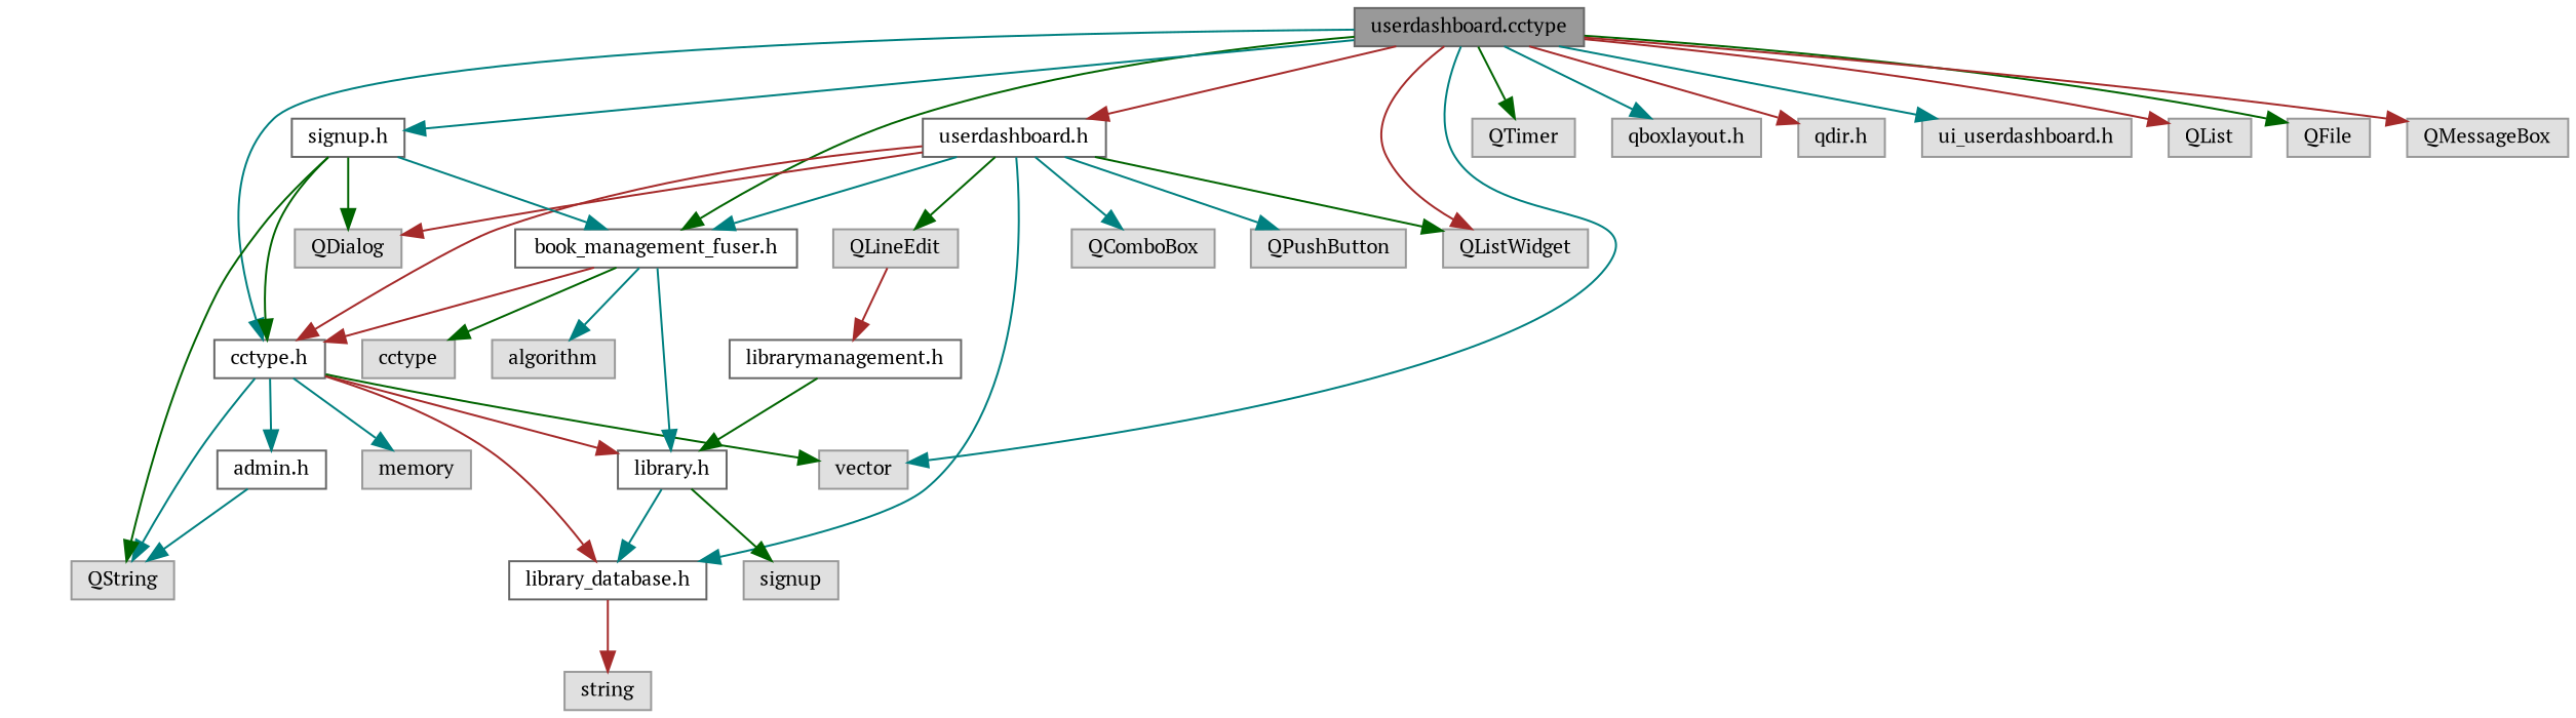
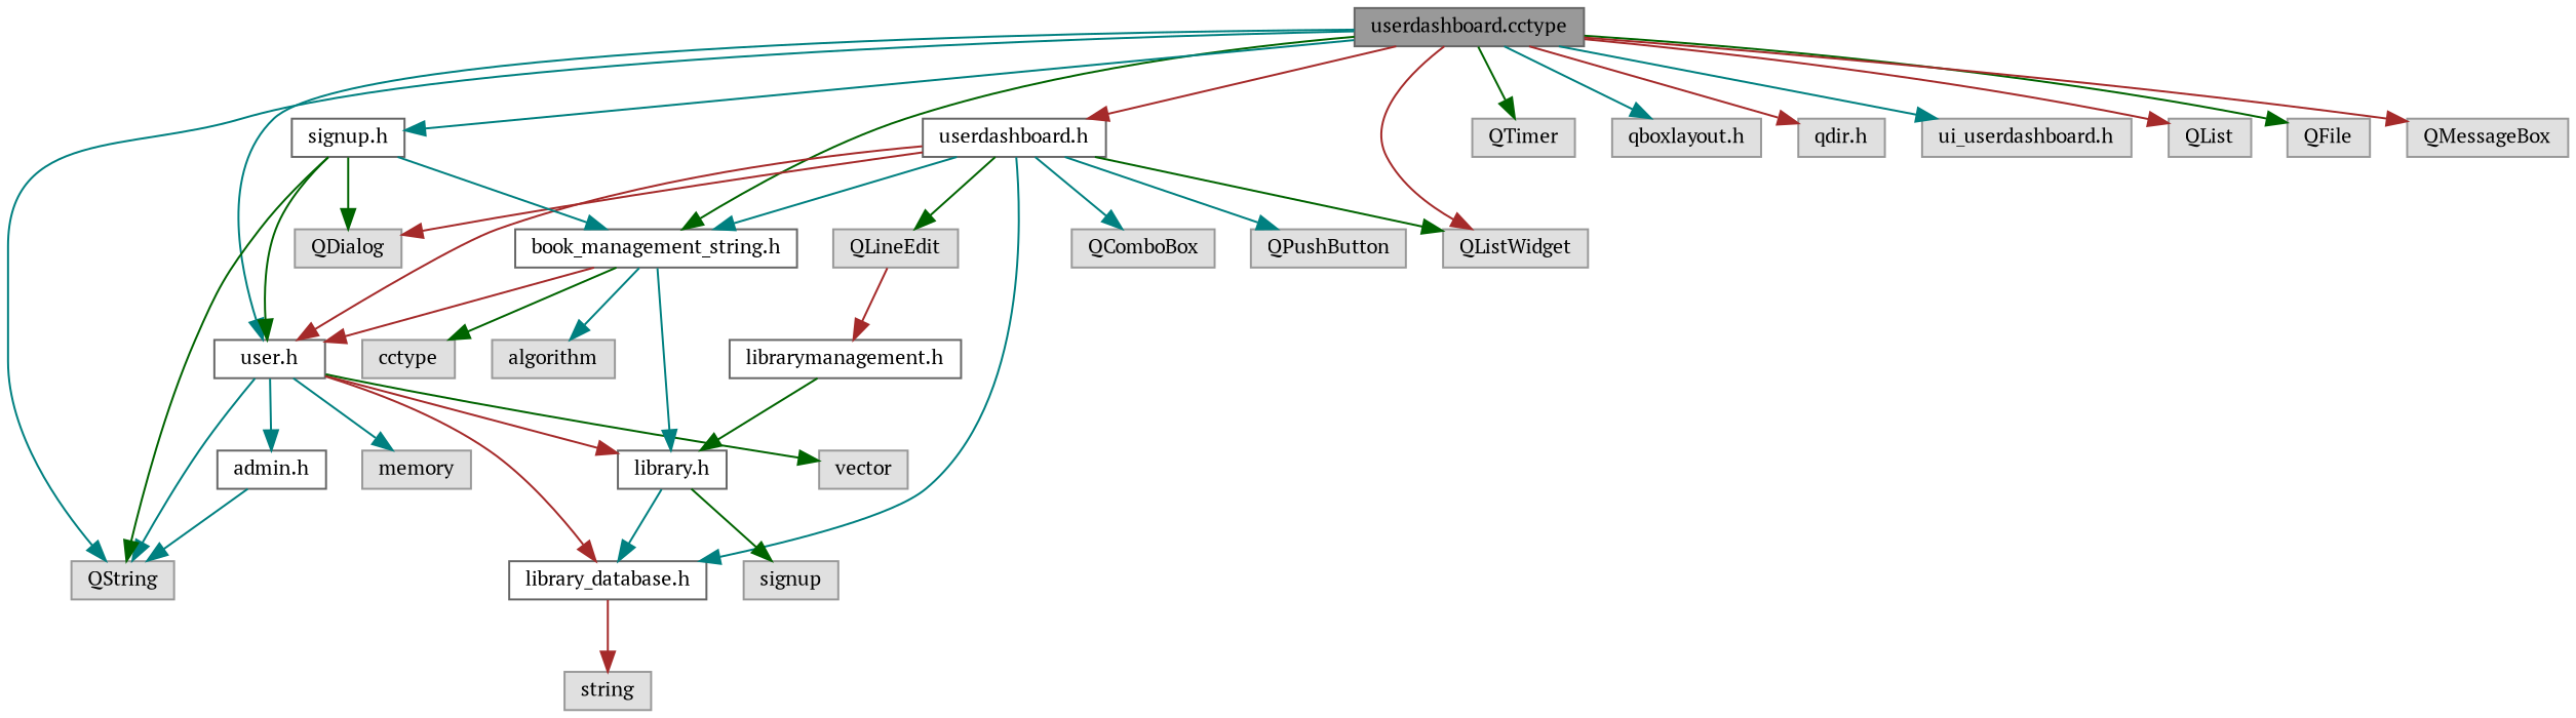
  digraph {
    fontname="PT Serif"
    node [color=grey60 fillcolor="#E0E0E0" fontname="PT Serif" fontsize=10 shape=box style=filled]
    edge [color=teal fontname="PT Serif" fontsize=10 labelfontname=Helvetica labelfontsize=10 style=solid]
    n1 [color=gray40 fillcolor=grey60 fontcolor=black height=0.2 label="userdashboard.cctype" width=0.4]
    n2 [color=grey40 fillcolor=white height=0.2 label="userdashboard.h" width=0.4]
-   n3 [color=grey40 fillcolor=white height=0.2 label="cctype.h" width=0.4]
+   n3 [color=grey40 fillcolor=white height=0.2 label="user.h" width=0.4]
    n4 [height=0.2 label=QString width=0.4]
    n5 [height=0.2 label=QListWidget width=0.4]
    n6 [height=0.2 label=QTimer width=0.4]
-   n7 [color=grey40 fillcolor=white height=0.2 label="book_management_fuser.h" width=0.4]
+   n7 [color=grey40 fillcolor=white height=0.2 label="book_management_string.h" width=0.4]
    n8 [height=0.2 label="qboxlayout.h" width=0.4]
    n9 [height=0.2 label="qdir.h" width=0.4]
    n10 [color=grey40 fillcolor=white height=0.2 label="signup.h" width=0.4]
    n11 [height=0.2 label="ui_userdashboard.h" width=0.4]
    n12 [height=0.2 label=QList width=0.4]
    n13 [height=0.2 label=QFile width=0.4]
    n14 [height=0.2 label=QMessageBox width=0.4]
    n15 [color=grey40 fillcolor=white height=0.2 label="library_database.h" width=0.4]
    n16 [height=0.2 label=QDialog width=0.4]
    n17 [height=0.2 label=QLineEdit width=0.4]
    n18 [height=0.2 label=QComboBox width=0.4]
    n19 [height=0.2 label=QPushButton width=0.4]
    n20 [color=grey40 fillcolor=white height=0.2 label="library.h" width=0.4]
    n21 [height=0.2 label=memory width=0.4]
    n22 [height=0.2 label=vector width=0.4]
    n23 [color=grey40 fillcolor=white height=0.2 label="admin.h" width=0.4]
    n24 [height=0.2 label=algorithm width=0.4]
    n25 [height=0.2 label=cctype width=0.4]
    n26 [height=0.2 label=string width=0.4]
    n27 [color=grey40 fillcolor=white height=0.2 label="librarymanagement.h" width=0.4]
    n28 [height=0.2 label=signup width=0.4]
    n1 -> n2 [color=brown]
    n1 -> n3
-   n1 -> n22
+   n1 -> n4
    n1 -> n5 [color=brown]
    n1 -> n6 [color=darkgreen]
    n1 -> n7 [color=darkgreen]
    n1 -> n8
    n1 -> n9 [color=brown]
    n1 -> n10
    n1 -> n11
    n1 -> n12 [color=brown]
    n1 -> n13 [color=darkgreen]
    n1 -> n14 [color=brown]
    n2 -> n3 [color=brown]
    n2 -> n5 [color=darkgreen]
    n2 -> n7
    n2 -> n15
    n2 -> n16 [color=brown]
    n2 -> n17 [color=darkgreen]
    n2 -> n18
    n2 -> n19
    n3 -> n4
    n3 -> n15 [color=brown]
    n3 -> n20 [color=brown]
    n3 -> n21
    n3 -> n22 [color=darkgreen]
    n3 -> n23
    n7 -> n3 [color=brown]
    n7 -> n20
    n7 -> n24
    n7 -> n25 [color=darkgreen]
    n10 -> n3 [color=darkgreen]
    n10 -> n4 [color=darkgreen]
    n10 -> n7
    n10 -> n16 [color=darkgreen]
    n15 -> n26 [color=brown]
    n17 -> n27 [color=brown]
    n20 -> n15
    n20 -> n28 [color=darkgreen]
    n23 -> n4
    n27 -> n20 [color=darkgreen]
  }
